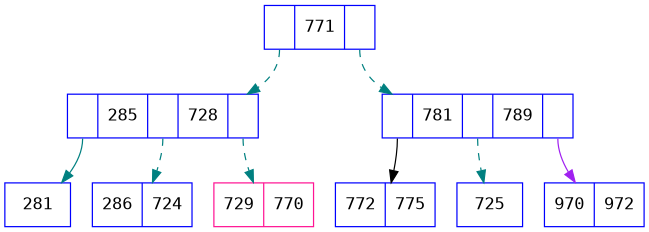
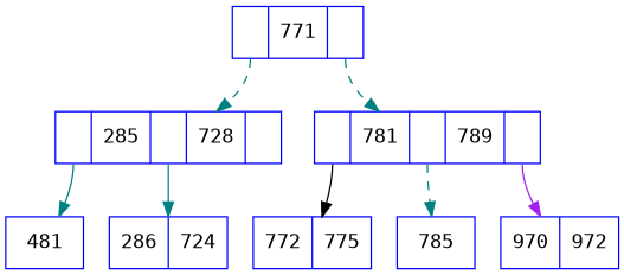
  digraph {
    fontname="DejaVu Sans Mono"
    node [color=blue fontname="DejaVu Sans Mono" shape=record]
    edge [color=teal fontname="DejaVu Sans Mono" style=dashed tailport=C1]
    n1 [label="<C1>|771|<C2>"]
    n2 [label="<C1>|285|<C2>|728|<C3>"]
    n3 [label="<C1>|781|<C2>|789|<C3>"]
-   n4 [label=281]
+   n4 [label=481]
    n5 [label="286|724"]
-   n6 [color=deeppink label="729|770"]
    n7 [label="772|775"]
-   n8 [label=725]
+   n8 [label=785]
    n9 [label="970|972"]
    n1 -> n2
    n1 -> n3 [tailport=C2]
    n2 -> n4 [style=solid]
-   n2 -> n5 [tailport=C2]
-   n2 -> n6 [tailport=C3]
+   n2 -> n5 [style=solid tailport=C2]
    n3 -> n7 [color=black style=solid]
    n3 -> n8 [tailport=C2]
    n3 -> n9 [color=purple style=solid tailport=C3]
  }
